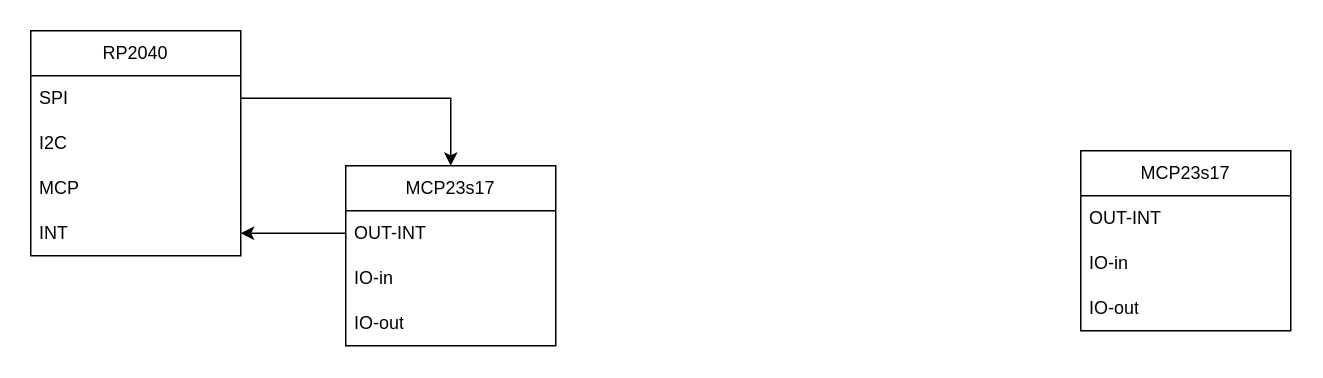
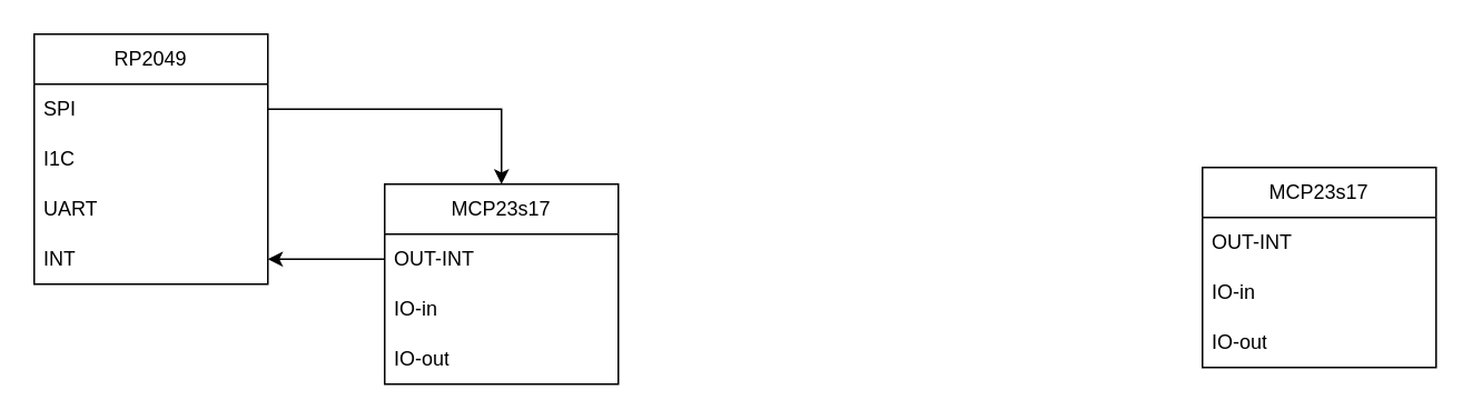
  <mxCell id="0" />
  <mxCell id="1" parent="0" />
- <mxCell id="2" value="&lt;div&gt;RP2040&lt;/div&gt;" style="swimlane;fontStyle=0;childLayout=stackLayout;horizontal=1;startSize=30;horizontalStack=0;resizeParent=1;resizeParentMax=0;resizeLast=0;collapsible=1;marginBottom=0;whiteSpace=wrap;html=1;" vertex="1" parent="1"><mxGeometry x="20" y="20" width="140" height="150" as="geometry" /></mxCell>
+ <mxCell id="2" value="&lt;div&gt;RP2049&lt;/div&gt;" style="swimlane;fontStyle=0;childLayout=stackLayout;horizontal=1;startSize=30;horizontalStack=0;resizeParent=1;resizeParentMax=0;resizeLast=0;collapsible=1;marginBottom=0;whiteSpace=wrap;html=1;" vertex="1" parent="1"><mxGeometry x="20" y="20" width="140" height="150" as="geometry" /></mxCell>
  <mxCell id="3" value="SPI" style="text;strokeColor=none;fillColor=none;align=left;verticalAlign=middle;spacingLeft=4;spacingRight=4;overflow=hidden;points=[[0,0.5],[1,0.5]];portConstraint=eastwest;rotatable=0;whiteSpace=wrap;html=1;" vertex="1" parent="2"><mxGeometry y="30" width="140" height="30" as="geometry" /></mxCell>
- <mxCell id="4" value="&lt;div&gt;I2C&lt;/div&gt;" style="text;strokeColor=none;fillColor=none;align=left;verticalAlign=middle;spacingLeft=4;spacingRight=4;overflow=hidden;points=[[0,0.5],[1,0.5]];portConstraint=eastwest;rotatable=0;whiteSpace=wrap;html=1;" vertex="1" parent="2"><mxGeometry y="60" width="140" height="30" as="geometry" /></mxCell>
- <mxCell id="5" value="&lt;div&gt;MCP&lt;/div&gt;" style="text;strokeColor=none;fillColor=none;align=left;verticalAlign=middle;spacingLeft=4;spacingRight=4;overflow=hidden;points=[[0,0.5],[1,0.5]];portConstraint=eastwest;rotatable=0;whiteSpace=wrap;html=1;" vertex="1" parent="2"><mxGeometry y="90" width="140" height="30" as="geometry" /></mxCell>
+ <mxCell id="4" value="&lt;div&gt;I1C&lt;/div&gt;" style="text;strokeColor=none;fillColor=none;align=left;verticalAlign=middle;spacingLeft=4;spacingRight=4;overflow=hidden;points=[[0,0.5],[1,0.5]];portConstraint=eastwest;rotatable=0;whiteSpace=wrap;html=1;" vertex="1" parent="2"><mxGeometry y="60" width="140" height="30" as="geometry" /></mxCell>
+ <mxCell id="5" value="&lt;div&gt;UART&lt;/div&gt;" style="text;strokeColor=none;fillColor=none;align=left;verticalAlign=middle;spacingLeft=4;spacingRight=4;overflow=hidden;points=[[0,0.5],[1,0.5]];portConstraint=eastwest;rotatable=0;whiteSpace=wrap;html=1;" vertex="1" parent="2"><mxGeometry y="90" width="140" height="30" as="geometry" /></mxCell>
  <mxCell id="6" value="INT" style="text;strokeColor=none;fillColor=none;align=left;verticalAlign=middle;spacingLeft=4;spacingRight=4;overflow=hidden;points=[[0,0.5],[1,0.5]];portConstraint=eastwest;rotatable=0;whiteSpace=wrap;html=1;" vertex="1" parent="2"><mxGeometry y="120" width="140" height="30" as="geometry" /></mxCell>
  <mxCell id="7" value="&lt;div&gt;MCP23s17&lt;/div&gt;" style="swimlane;fontStyle=0;childLayout=stackLayout;horizontal=1;startSize=30;horizontalStack=0;resizeParent=1;resizeParentMax=0;resizeLast=0;collapsible=1;marginBottom=0;whiteSpace=wrap;html=1;" vertex="1" parent="1"><mxGeometry x="230" y="110" width="140" height="120" as="geometry" /></mxCell>
  <mxCell id="8" value="&lt;div&gt;OUT-INT&lt;/div&gt;" style="text;strokeColor=none;fillColor=none;align=left;verticalAlign=middle;spacingLeft=4;spacingRight=4;overflow=hidden;points=[[0,0.5],[1,0.5]];portConstraint=eastwest;rotatable=0;whiteSpace=wrap;html=1;" vertex="1" parent="7"><mxGeometry y="30" width="140" height="30" as="geometry" /></mxCell>
  <mxCell id="9" value="&lt;div&gt;IO-in&lt;/div&gt;" style="text;strokeColor=none;fillColor=none;align=left;verticalAlign=middle;spacingLeft=4;spacingRight=4;overflow=hidden;points=[[0,0.5],[1,0.5]];portConstraint=eastwest;rotatable=0;whiteSpace=wrap;html=1;" vertex="1" parent="7"><mxGeometry y="60" width="140" height="30" as="geometry" /></mxCell>
  <mxCell id="10" value="IO-out" style="text;strokeColor=none;fillColor=none;align=left;verticalAlign=middle;spacingLeft=4;spacingRight=4;overflow=hidden;points=[[0,0.5],[1,0.5]];portConstraint=eastwest;rotatable=0;whiteSpace=wrap;html=1;" vertex="1" parent="7"><mxGeometry y="90" width="140" height="30" as="geometry" /></mxCell>
  <mxCell id="11" style="edgeStyle=orthogonalEdgeStyle;rounded=0;orthogonalLoop=1;jettySize=auto;html=1;exitX=1;exitY=0.5;exitDx=0;exitDy=0;entryX=0.5;entryY=0;entryDx=0;entryDy=0;" edge="1" parent="1" source="3" target="7"><mxGeometry relative="1" as="geometry" /></mxCell>
  <mxCell id="12" style="edgeStyle=orthogonalEdgeStyle;rounded=0;orthogonalLoop=1;jettySize=auto;html=1;exitX=0;exitY=0.5;exitDx=0;exitDy=0;entryX=1;entryY=0.5;entryDx=0;entryDy=0;" edge="1" parent="1" source="8" target="6"><mxGeometry relative="1" as="geometry" /></mxCell>
  <mxCell id="13" value="&lt;div&gt;MCP23s17&lt;/div&gt;" style="swimlane;fontStyle=0;childLayout=stackLayout;horizontal=1;startSize=30;horizontalStack=0;resizeParent=1;resizeParentMax=0;resizeLast=0;collapsible=1;marginBottom=0;whiteSpace=wrap;html=1;" vertex="1" parent="1"><mxGeometry x="720" y="100" width="140" height="120" as="geometry" /></mxCell>
  <mxCell id="14" value="&lt;div&gt;OUT-INT&lt;/div&gt;" style="text;strokeColor=none;fillColor=none;align=left;verticalAlign=middle;spacingLeft=4;spacingRight=4;overflow=hidden;points=[[0,0.5],[1,0.5]];portConstraint=eastwest;rotatable=0;whiteSpace=wrap;html=1;" vertex="1" parent="13"><mxGeometry y="30" width="140" height="30" as="geometry" /></mxCell>
  <mxCell id="15" value="&lt;div&gt;IO-in&lt;/div&gt;" style="text;strokeColor=none;fillColor=none;align=left;verticalAlign=middle;spacingLeft=4;spacingRight=4;overflow=hidden;points=[[0,0.5],[1,0.5]];portConstraint=eastwest;rotatable=0;whiteSpace=wrap;html=1;" vertex="1" parent="13"><mxGeometry y="60" width="140" height="30" as="geometry" /></mxCell>
  <mxCell id="16" value="IO-out" style="text;strokeColor=none;fillColor=none;align=left;verticalAlign=middle;spacingLeft=4;spacingRight=4;overflow=hidden;points=[[0,0.5],[1,0.5]];portConstraint=eastwest;rotatable=0;whiteSpace=wrap;html=1;" vertex="1" parent="13"><mxGeometry y="90" width="140" height="30" as="geometry" /></mxCell>
